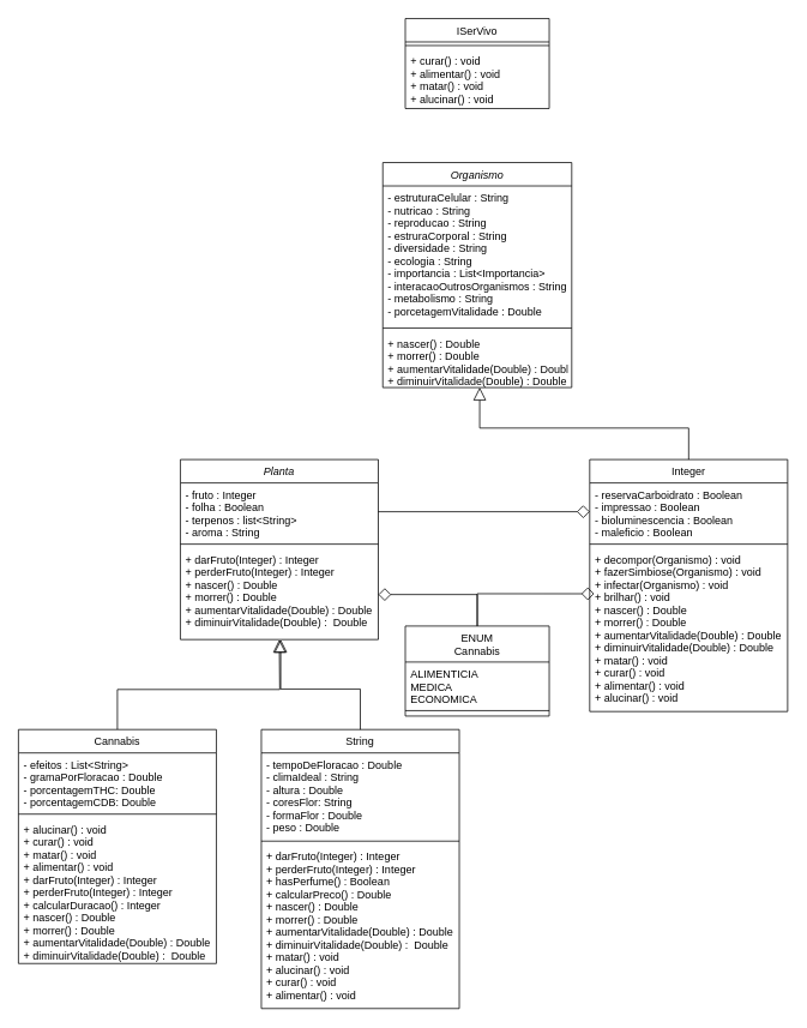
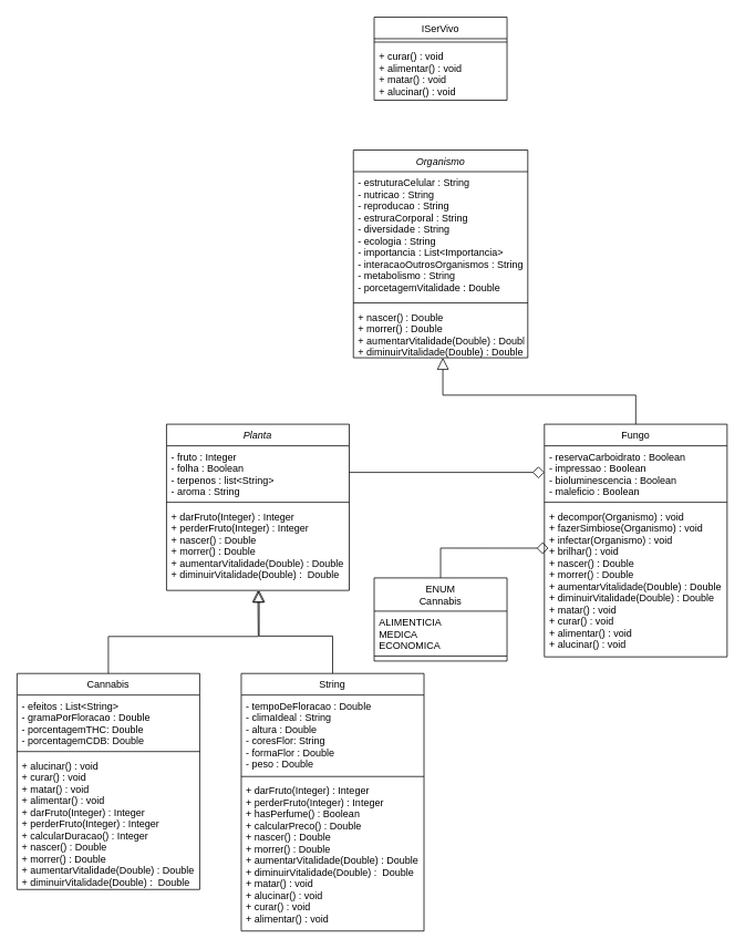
  <mxCell id="0" />
  <mxCell id="1" parent="0" />
  <mxCell id="2" value="Planta" style="swimlane;fontStyle=2;align=center;verticalAlign=top;childLayout=stackLayout;horizontal=1;startSize=26;horizontalStack=0;resizeParent=1;resizeLast=0;collapsible=1;marginBottom=0;rounded=0;shadow=0;strokeWidth=1;" parent="1" vertex="1"><mxGeometry x="200" y="510" width="220" height="200" as="geometry"><mxRectangle x="230" y="140" width="160" height="26" as="alternateBounds" /></mxGeometry></mxCell>
  <mxCell id="3" value="- fruto : Integer&#10;- folha : Boolean&#10;- terpenos : list&lt;String&gt;&#10;- aroma : String" style="text;align=left;verticalAlign=top;spacingLeft=4;spacingRight=4;overflow=hidden;rotatable=0;points=[[0,0.5],[1,0.5]];portConstraint=eastwest;" parent="2" vertex="1"><mxGeometry y="26" width="220" height="64" as="geometry" /></mxCell>
  <mxCell id="4" value="" style="line;html=1;strokeWidth=1;align=left;verticalAlign=middle;spacingTop=-1;spacingLeft=3;spacingRight=3;rotatable=0;labelPosition=right;points=[];portConstraint=eastwest;" parent="2" vertex="1"><mxGeometry y="90" width="220" height="8" as="geometry" /></mxCell>
  <mxCell id="5" value="+ darFruto(Integer) : Integer&#10;+ perderFruto(Integer) : Integer&#10;+ nascer() : Double&#10;+ morrer() : Double&#10;+ aumentarVitalidade(Double) : Double&#10;+ diminuirVitalidade(Double) :  Double" style="text;align=left;verticalAlign=top;spacingLeft=4;spacingRight=4;overflow=hidden;rotatable=0;points=[[0,0.5],[1,0.5]];portConstraint=eastwest;" parent="2" vertex="1"><mxGeometry y="98" width="220" height="102" as="geometry" /></mxCell>
  <mxCell id="6" value="ISerVivo" style="swimlane;fontStyle=0;align=center;verticalAlign=top;childLayout=stackLayout;horizontal=1;startSize=26;horizontalStack=0;resizeParent=1;resizeLast=0;collapsible=1;marginBottom=0;rounded=0;shadow=0;strokeWidth=1;" parent="1" vertex="1"><mxGeometry x="450" y="20" width="160" height="100" as="geometry"><mxRectangle x="130" y="380" width="160" height="26" as="alternateBounds" /></mxGeometry></mxCell>
  <mxCell id="7" value="" style="line;html=1;strokeWidth=1;align=left;verticalAlign=middle;spacingTop=-1;spacingLeft=3;spacingRight=3;rotatable=0;labelPosition=right;points=[];portConstraint=eastwest;" parent="6" vertex="1"><mxGeometry y="26" width="160" height="8" as="geometry" /></mxCell>
  <mxCell id="8" value="+ curar() : void&#10;+ alimentar() : void&#10;+ matar() : void&#10;+ alucinar() : void" style="text;align=left;verticalAlign=top;spacingLeft=4;spacingRight=4;overflow=hidden;rotatable=0;points=[[0,0.5],[1,0.5]];portConstraint=eastwest;fontStyle=0;strokeColor=none;" parent="6" vertex="1"><mxGeometry y="34" width="160" height="66" as="geometry" /></mxCell>
- <mxCell id="9" value="Integer" style="swimlane;fontStyle=0;align=center;verticalAlign=top;childLayout=stackLayout;horizontal=1;startSize=26;horizontalStack=0;resizeParent=1;resizeLast=0;collapsible=1;marginBottom=0;rounded=0;shadow=0;strokeWidth=1;" parent="1" vertex="1"><mxGeometry x="655" y="510" width="220" height="280" as="geometry"><mxRectangle x="550" y="140" width="160" height="26" as="alternateBounds" /></mxGeometry></mxCell>
+ <mxCell id="9" value="Fungo" style="swimlane;fontStyle=0;align=center;verticalAlign=top;childLayout=stackLayout;horizontal=1;startSize=26;horizontalStack=0;resizeParent=1;resizeLast=0;collapsible=1;marginBottom=0;rounded=0;shadow=0;strokeWidth=1;" parent="1" vertex="1"><mxGeometry x="655" y="510" width="220" height="280" as="geometry"><mxRectangle x="550" y="140" width="160" height="26" as="alternateBounds" /></mxGeometry></mxCell>
  <mxCell id="10" value="- reservaCarboidrato : Boolean&#10;- impressao : Boolean&#10;- bioluminescencia : Boolean&#10;- maleficio : Boolean " style="text;align=left;verticalAlign=top;spacingLeft=4;spacingRight=4;overflow=hidden;rotatable=0;points=[[0,0.5],[1,0.5]];portConstraint=eastwest;" parent="9" vertex="1"><mxGeometry y="26" width="220" height="64" as="geometry" /></mxCell>
  <mxCell id="11" value="" style="line;html=1;strokeWidth=1;align=left;verticalAlign=middle;spacingTop=-1;spacingLeft=3;spacingRight=3;rotatable=0;labelPosition=right;points=[];portConstraint=eastwest;" parent="9" vertex="1"><mxGeometry y="90" width="220" height="8" as="geometry" /></mxCell>
  <mxCell id="12" value="+ decompor(Organismo) : void&#10;+ fazerSimbiose(Organismo) : void&#10;+ infectar(Organismo) : void&#10;+ brilhar() : void&#10;+ nascer() : Double&#10;+ morrer() : Double&#10;+ aumentarVitalidade(Double) : Double&#10;+ diminuirVitalidade(Double) : Double&#10;+ matar() : void&#10;+ curar() : void &#10;+ alimentar() : void&#10;+ alucinar() : void " style="text;align=left;verticalAlign=top;spacingLeft=4;spacingRight=4;overflow=hidden;rotatable=0;points=[[0,0.5],[1,0.5]];portConstraint=eastwest;" parent="9" vertex="1"><mxGeometry y="98" width="220" height="182" as="geometry" /></mxCell>
- <mxCell id="13" style="edgeStyle=orthogonalEdgeStyle;rounded=0;orthogonalLoop=1;jettySize=auto;html=1;entryX=1;entryY=0.75;entryDx=0;entryDy=0;exitX=0.5;exitY=0;exitDx=0;exitDy=0;endArrow=diamond;endFill=0;endSize=12;" edge="1" parent="1" source="14" target="2"><mxGeometry relative="1" as="geometry" /></mxCell>
  <mxCell id="14" value="ENUM&#10;Cannabis" style="swimlane;fontStyle=0;align=center;verticalAlign=top;childLayout=stackLayout;horizontal=1;startSize=40;horizontalStack=0;resizeParent=1;resizeLast=0;collapsible=1;marginBottom=0;rounded=0;shadow=0;strokeWidth=1;" vertex="1" parent="1"><mxGeometry x="450" y="695" width="160" height="100" as="geometry"><mxRectangle x="230" y="140" width="160" height="26" as="alternateBounds" /></mxGeometry></mxCell>
  <mxCell id="15" value="ALIMENTICIA&#10;MEDICA&#10;ECONOMICA" style="text;align=left;verticalAlign=top;spacingLeft=4;spacingRight=4;overflow=hidden;rotatable=0;points=[[0,0.5],[1,0.5]];portConstraint=eastwest;" vertex="1" parent="14"><mxGeometry y="40" width="160" height="50" as="geometry" /></mxCell>
  <mxCell id="16" value="" style="line;html=1;strokeWidth=1;align=left;verticalAlign=middle;spacingTop=-1;spacingLeft=3;spacingRight=3;rotatable=0;labelPosition=right;points=[];portConstraint=eastwest;" vertex="1" parent="14"><mxGeometry y="90" width="160" height="8" as="geometry" /></mxCell>
  <mxCell id="17" style="edgeStyle=orthogonalEdgeStyle;rounded=0;orthogonalLoop=1;jettySize=auto;html=1;entryX=0;entryY=0.5;entryDx=0;entryDy=0;endArrow=diamond;endFill=0;endSize=12;" edge="1" parent="1" source="3" target="10"><mxGeometry relative="1" as="geometry" /></mxCell>
  <mxCell id="18" value="Organismo" style="swimlane;fontStyle=2;align=center;verticalAlign=top;childLayout=stackLayout;horizontal=1;startSize=26;horizontalStack=0;resizeParent=1;resizeLast=0;collapsible=1;marginBottom=0;rounded=0;shadow=0;strokeWidth=1;" vertex="1" parent="1"><mxGeometry x="425" y="180" width="210" height="250" as="geometry"><mxRectangle x="550" y="140" width="160" height="26" as="alternateBounds" /></mxGeometry></mxCell>
  <mxCell id="19" value="- estruturaCelular : String&#10;- nutricao : String&#10;- reproducao : String&#10;- estruraCorporal : String&#10;- diversidade : String&#10;- ecologia : String&#10;- importancia : List&lt;Importancia&gt;&#10;- interacaoOutrosOrganismos : String&#10;- metabolismo : String&#10;- porcetagemVitalidade : Double" style="text;align=left;verticalAlign=top;spacingLeft=4;spacingRight=4;overflow=hidden;rotatable=0;points=[[0,0.5],[1,0.5]];portConstraint=eastwest;" vertex="1" parent="18"><mxGeometry y="26" width="210" height="154" as="geometry" /></mxCell>
  <mxCell id="20" value="" style="line;html=1;strokeWidth=1;align=left;verticalAlign=middle;spacingTop=-1;spacingLeft=3;spacingRight=3;rotatable=0;labelPosition=right;points=[];portConstraint=eastwest;" vertex="1" parent="18"><mxGeometry y="180" width="210" height="8" as="geometry" /></mxCell>
  <mxCell id="21" value="+ nascer() : Double&#10;+ morrer() : Double&#10;+ aumentarVitalidade(Double) : Double&#10;+ diminuirVitalidade(Double) : Double" style="text;align=left;verticalAlign=top;spacingLeft=4;spacingRight=4;overflow=hidden;rotatable=0;points=[[0,0.5],[1,0.5]];portConstraint=eastwest;" vertex="1" parent="18"><mxGeometry y="188" width="210" height="62" as="geometry" /></mxCell>
  <mxCell id="22" style="edgeStyle=orthogonalEdgeStyle;rounded=0;orthogonalLoop=1;jettySize=auto;html=1;entryX=0.513;entryY=0.998;entryDx=0;entryDy=0;entryPerimeter=0;endArrow=block;endFill=0;endSize=12;" edge="1" parent="1" source="9" target="21"><mxGeometry relative="1" as="geometry" /></mxCell>
  <mxCell id="23" style="edgeStyle=orthogonalEdgeStyle;rounded=0;orthogonalLoop=1;jettySize=auto;html=1;exitX=0.5;exitY=0;exitDx=0;exitDy=0;endArrow=diamond;endFill=0;endSize=12;entryX=0.023;entryY=0.281;entryDx=0;entryDy=0;entryPerimeter=0;" edge="1" parent="1" source="14" target="12"><mxGeometry relative="1" as="geometry"><mxPoint x="620" y="650" as="targetPoint" /></mxGeometry></mxCell>
  <mxCell id="24" style="edgeStyle=orthogonalEdgeStyle;rounded=0;orthogonalLoop=1;jettySize=auto;html=1;exitX=0.5;exitY=0;exitDx=0;exitDy=0;endArrow=block;endFill=0;endSize=12;" edge="1" parent="1" source="25"><mxGeometry relative="1" as="geometry"><mxPoint x="310" y="710" as="targetPoint" /></mxGeometry></mxCell>
  <mxCell id="25" value="Cannabis" style="swimlane;fontStyle=0;align=center;verticalAlign=top;childLayout=stackLayout;horizontal=1;startSize=26;horizontalStack=0;resizeParent=1;resizeLast=0;collapsible=1;marginBottom=0;rounded=0;shadow=0;strokeWidth=1;" vertex="1" parent="1"><mxGeometry x="20" y="810" width="220" height="260" as="geometry"><mxRectangle x="230" y="140" width="160" height="26" as="alternateBounds" /></mxGeometry></mxCell>
  <mxCell id="26" value="- efeitos : List&lt;String&gt;&#10;- gramaPorFloracao : Double&#10;- porcentagemTHC: Double&#10;- porcentagemCDB: Double" style="text;align=left;verticalAlign=top;spacingLeft=4;spacingRight=4;overflow=hidden;rotatable=0;points=[[0,0.5],[1,0.5]];portConstraint=eastwest;" vertex="1" parent="25"><mxGeometry y="26" width="220" height="64" as="geometry" /></mxCell>
  <mxCell id="27" value="" style="line;html=1;strokeWidth=1;align=left;verticalAlign=middle;spacingTop=-1;spacingLeft=3;spacingRight=3;rotatable=0;labelPosition=right;points=[];portConstraint=eastwest;" vertex="1" parent="25"><mxGeometry y="90" width="220" height="8" as="geometry" /></mxCell>
  <mxCell id="28" value="+ alucinar() : void&#10;+ curar() : void&#10;+ matar() : void&#10;+ alimentar() : void&#10;+ darFruto(Integer) : Integer&#10;+ perderFruto(Integer) : Integer&#10;+ calcularDuracao() : Integer&#10;+ nascer() : Double&#10;+ morrer() : Double&#10;+ aumentarVitalidade(Double) : Double&#10;+ diminuirVitalidade(Double) :  Double" style="text;align=left;verticalAlign=top;spacingLeft=4;spacingRight=4;overflow=hidden;rotatable=0;points=[[0,0.5],[1,0.5]];portConstraint=eastwest;" vertex="1" parent="25"><mxGeometry y="98" width="220" height="162" as="geometry" /></mxCell>
  <mxCell id="29" value="String" style="swimlane;fontStyle=0;align=center;verticalAlign=top;childLayout=stackLayout;horizontal=1;startSize=26;horizontalStack=0;resizeParent=1;resizeLast=0;collapsible=1;marginBottom=0;rounded=0;shadow=0;strokeWidth=1;" vertex="1" parent="1"><mxGeometry x="290" y="810" width="220" height="310" as="geometry"><mxRectangle x="230" y="140" width="160" height="26" as="alternateBounds" /></mxGeometry></mxCell>
  <mxCell id="30" value="- tempoDeFloracao : Double&#10;- climaIdeal : String&#10;- altura : Double&#10;- coresFlor: String&#10;- formaFlor : Double&#10;- peso : Double" style="text;align=left;verticalAlign=top;spacingLeft=4;spacingRight=4;overflow=hidden;rotatable=0;points=[[0,0.5],[1,0.5]];portConstraint=eastwest;" vertex="1" parent="29"><mxGeometry y="26" width="220" height="94" as="geometry" /></mxCell>
  <mxCell id="31" value="" style="line;html=1;strokeWidth=1;align=left;verticalAlign=middle;spacingTop=-1;spacingLeft=3;spacingRight=3;rotatable=0;labelPosition=right;points=[];portConstraint=eastwest;" vertex="1" parent="29"><mxGeometry y="120" width="220" height="8" as="geometry" /></mxCell>
  <mxCell id="32" value="+ darFruto(Integer) : Integer&#10;+ perderFruto(Integer) : Integer&#10;+ hasPerfume() : Boolean&#10;+ calcularPreco() : Double&#10;+ nascer() : Double&#10;+ morrer() : Double&#10;+ aumentarVitalidade(Double) : Double&#10;+ diminuirVitalidade(Double) :  Double&#10;+ matar() : void&#10;+ alucinar() : void&#10;+ curar() : void&#10;+ alimentar() : void" style="text;align=left;verticalAlign=top;spacingLeft=4;spacingRight=4;overflow=hidden;rotatable=0;points=[[0,0.5],[1,0.5]];portConstraint=eastwest;" vertex="1" parent="29"><mxGeometry y="128" width="220" height="182" as="geometry" /></mxCell>
  <mxCell id="33" style="edgeStyle=orthogonalEdgeStyle;rounded=0;orthogonalLoop=1;jettySize=auto;html=1;entryX=0.507;entryY=1;entryDx=0;entryDy=0;entryPerimeter=0;endArrow=block;endFill=0;endSize=12;" edge="1" parent="1" source="29" target="5"><mxGeometry relative="1" as="geometry" /></mxCell>
